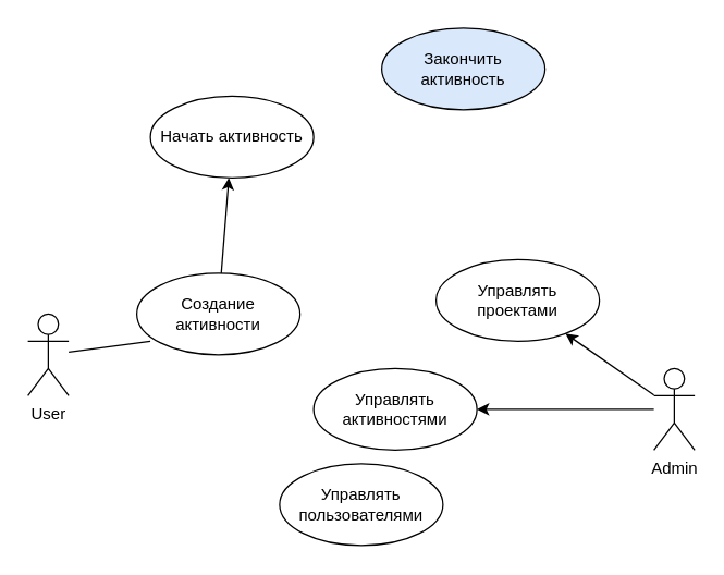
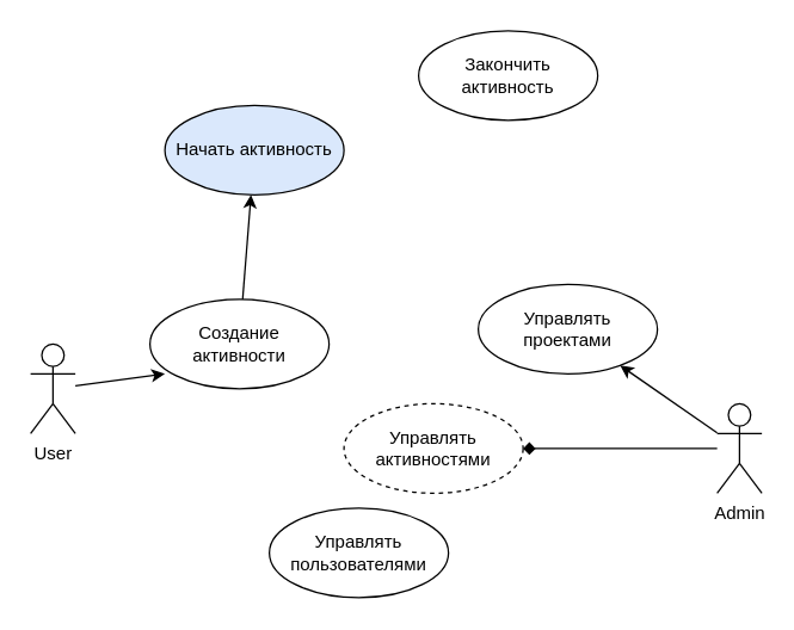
  <mxCell id="0" />
  <mxCell id="1" parent="0" />
- <mxCell id="2" style="edgeStyle=none;rounded=0;orthogonalLoop=1;jettySize=auto;html=1;entryX=0.083;entryY=0.833;entryDx=0;entryDy=0;entryPerimeter=0;endArrow=none;" parent="1" source="3" target="11" edge="1"><mxGeometry relative="1" as="geometry" /></mxCell>
+ <mxCell id="2" style="edgeStyle=none;rounded=0;orthogonalLoop=1;jettySize=auto;html=1;entryX=0.083;entryY=0.833;entryDx=0;entryDy=0;entryPerimeter=0;" parent="1" source="3" target="11" edge="1"><mxGeometry relative="1" as="geometry" /></mxCell>
  <mxCell id="3" value="User" style="shape=umlActor;verticalLabelPosition=bottom;verticalAlign=top;html=1;outlineConnect=0;" parent="1" vertex="1"><mxGeometry x="20" y="230" width="30" height="60" as="geometry" /></mxCell>
  <mxCell id="4" style="edgeStyle=none;rounded=0;orthogonalLoop=1;jettySize=auto;html=1;" parent="1" source="6" target="7" edge="1"><mxGeometry relative="1" as="geometry" /></mxCell>
- <mxCell id="5" style="edgeStyle=none;rounded=0;orthogonalLoop=1;jettySize=auto;html=1;" parent="1" source="6" target="8" edge="1"><mxGeometry relative="1" as="geometry" /></mxCell>
+ <mxCell id="5" style="edgeStyle=none;rounded=0;orthogonalLoop=1;jettySize=auto;html=1;endArrow=diamond;" parent="1" source="6" target="8" edge="1"><mxGeometry relative="1" as="geometry" /></mxCell>
  <mxCell id="6" value="Admin" style="shape=umlActor;verticalLabelPosition=bottom;verticalAlign=top;html=1;outlineConnect=0;" parent="1" vertex="1"><mxGeometry x="480" y="270" width="30" height="60" as="geometry" /></mxCell>
  <mxCell id="7" value="Управлять проектами" style="ellipse;whiteSpace=wrap;html=1;" parent="1" vertex="1"><mxGeometry x="320" y="190" width="120" height="60" as="geometry" /></mxCell>
- <mxCell id="8" value="Управлять активностями" style="ellipse;whiteSpace=wrap;html=1;" parent="1" vertex="1"><mxGeometry x="230" y="270" width="120" height="60" as="geometry" /></mxCell>
- <mxCell id="9" value="Управлять пользователями" style="ellipse;whiteSpace=wrap;html=1;" parent="1" vertex="1"><mxGeometry x="205" y="340" width="120" height="60" as="geometry" /></mxCell>
+ <mxCell id="8" value="Управлять активностями" style="ellipse;whiteSpace=wrap;html=1;dashed=1;" parent="1" vertex="1"><mxGeometry x="230" y="270" width="120" height="60" as="geometry" /></mxCell>
+ <mxCell id="9" value="Управлять пользователями" style="ellipse;whiteSpace=wrap;html=1;" parent="1" vertex="1"><mxGeometry x="180" y="340" width="120" height="60" as="geometry" /></mxCell>
  <mxCell id="10" style="rounded=0;orthogonalLoop=1;jettySize=auto;html=1;" parent="1" source="11" target="12" edge="1"><mxGeometry relative="1" as="geometry" /></mxCell>
  <mxCell id="11" value="Создание активности" style="ellipse;whiteSpace=wrap;html=1;" parent="1" vertex="1"><mxGeometry x="100" y="200" width="120" height="60" as="geometry" /></mxCell>
- <mxCell id="12" value="Начать активность" style="ellipse;whiteSpace=wrap;html=1;" parent="1" vertex="1"><mxGeometry x="110" y="70" width="120" height="60" as="geometry" /></mxCell>
- <mxCell id="13" value="Закончить активность" style="ellipse;whiteSpace=wrap;html=1;fillColor=#dae8fc;" parent="1" vertex="1"><mxGeometry x="280" y="20" width="120" height="60" as="geometry" /></mxCell>
+ <mxCell id="12" value="Начать активность" style="ellipse;whiteSpace=wrap;html=1;fillColor=#dae8fc;" parent="1" vertex="1"><mxGeometry x="110" y="70" width="120" height="60" as="geometry" /></mxCell>
+ <mxCell id="13" value="Закончить активность" style="ellipse;whiteSpace=wrap;html=1;" parent="1" vertex="1"><mxGeometry x="280" y="20" width="120" height="60" as="geometry" /></mxCell>
